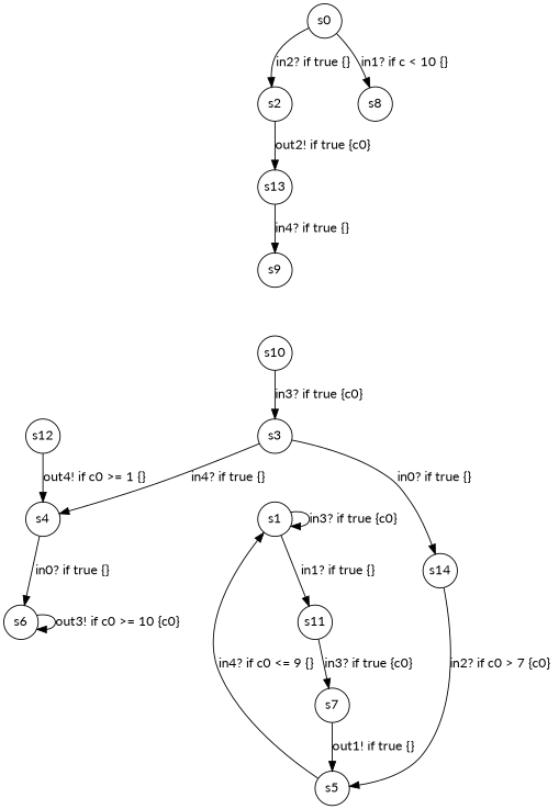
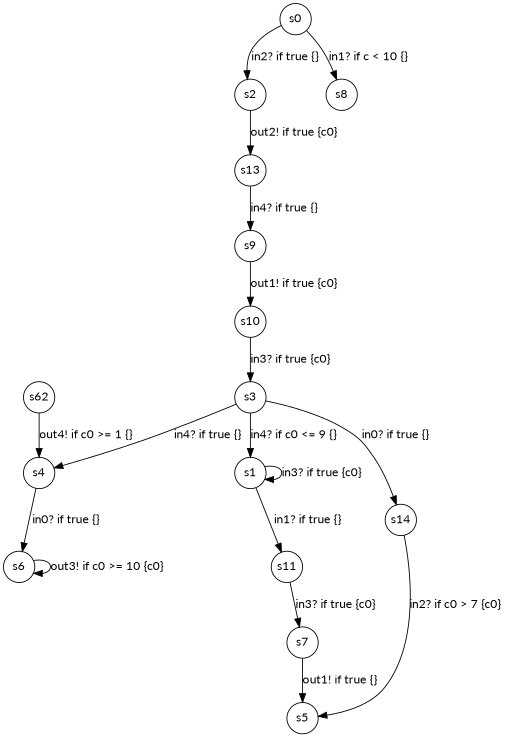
  digraph {
    fontname=Lato
    node [fontname=Lato margin=0 shape=circle]
    edge [fontname=Lato]
    n1 [label=s0]
    n2 [label=s2]
    n3 [label=s8]
    n4 [label=s13]
    n5 [label=s1]
    n6 [label=s11]
    n7 [label=s7]
-   n8 [label=s12]
+   n8 [label=s62]
    n9 [label=s4]
    n10 [label=s9]
    n11 [label=s3]
    n12 [label=s14]
    n13 [label=s5]
    n14 [label=s6]
    n15 [label=s10]
    n1 -> n2 [label="in2? if true {} "]
    n1 -> n3 [label="in1? if c < 10 {} "]
    n2 -> n4 [label="out2! if true {c0} "]
    n4 -> n10 [label="in4? if true {} "]
    n5 -> n5 [label="in3? if true {c0} "]
    n5 -> n6 [label="in1? if true {} "]
    n6 -> n7 [label="in3? if true {c0} "]
    n7 -> n13 [label="out1! if true {} "]
    n8 -> n9 [label="out4! if c0 >= 1 {} "]
    n9 -> n14 [label="in0? if true {} "]
+   n10 -> n15 [label="out1! if true {c0} "]
    n11 -> n9 [label="in4? if true {} "]
    n11 -> n12 [label="in0? if true {} "]
    n12 -> n13 [label="in2? if c0 > 7 {c0} "]
-   n13 -> n5 [label="in4? if c0 <= 9 {} "]
+   n11 -> n5 [label="in4? if c0 <= 9 {} "]
    n14 -> n14 [label="out3! if c0 >= 10 {c0} "]
    n15 -> n11 [label="in3? if true {c0} "]
  }
